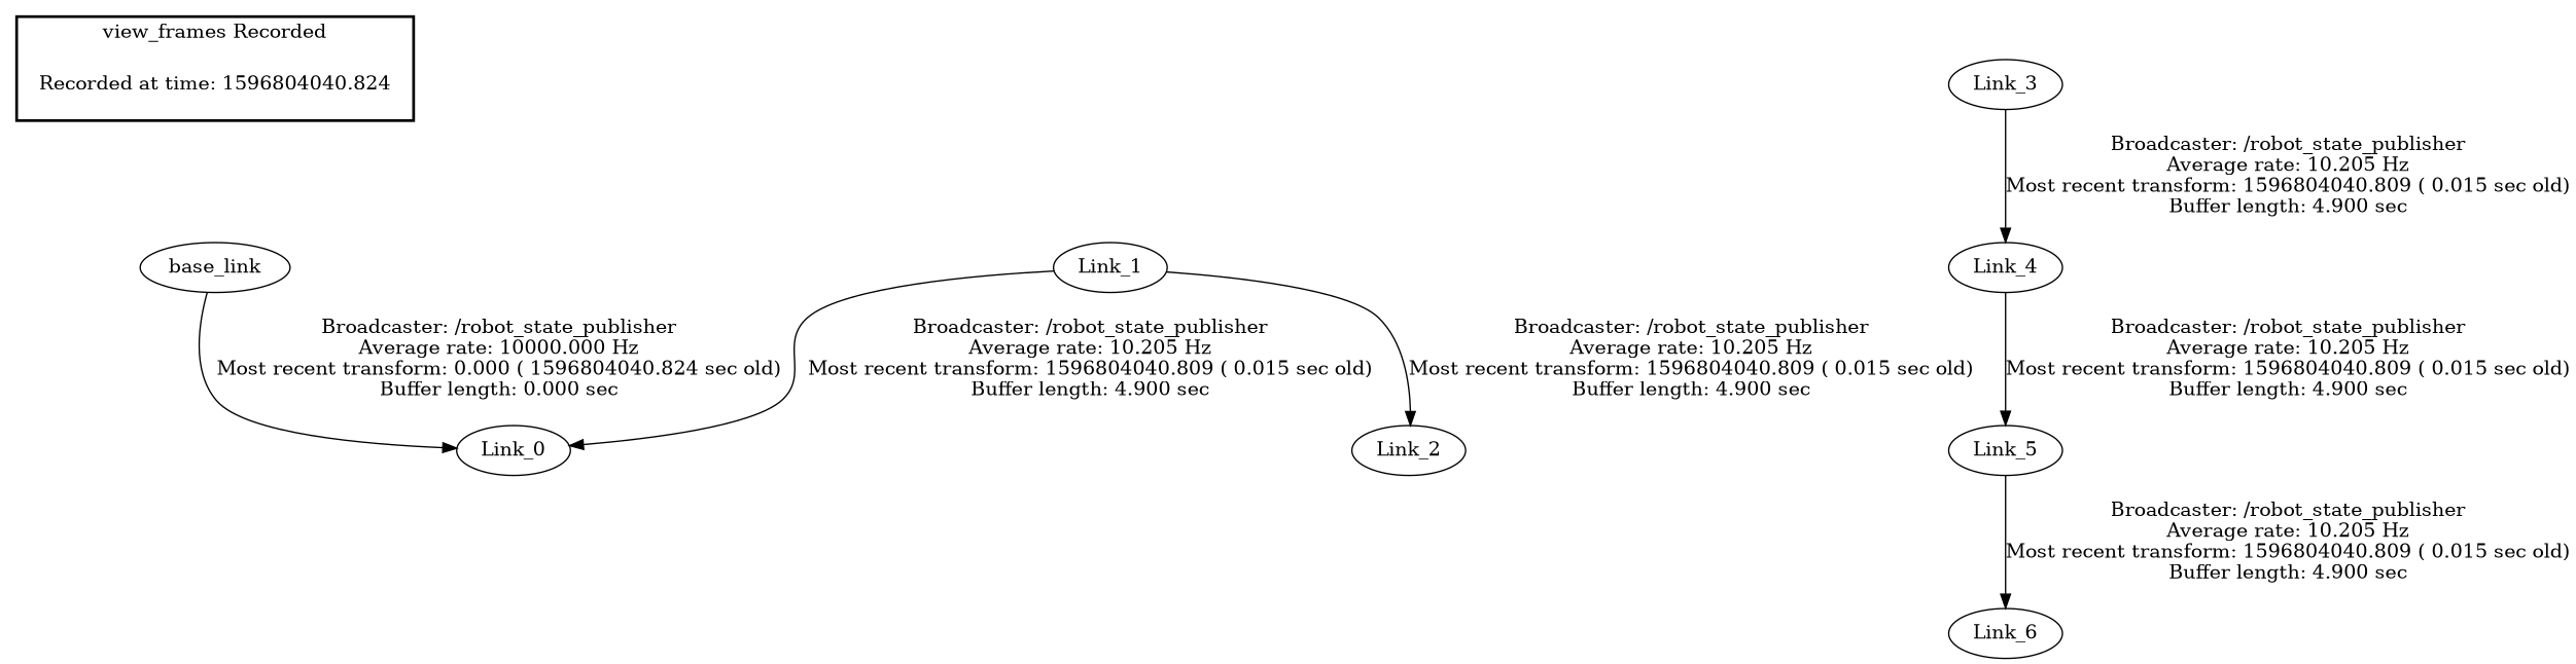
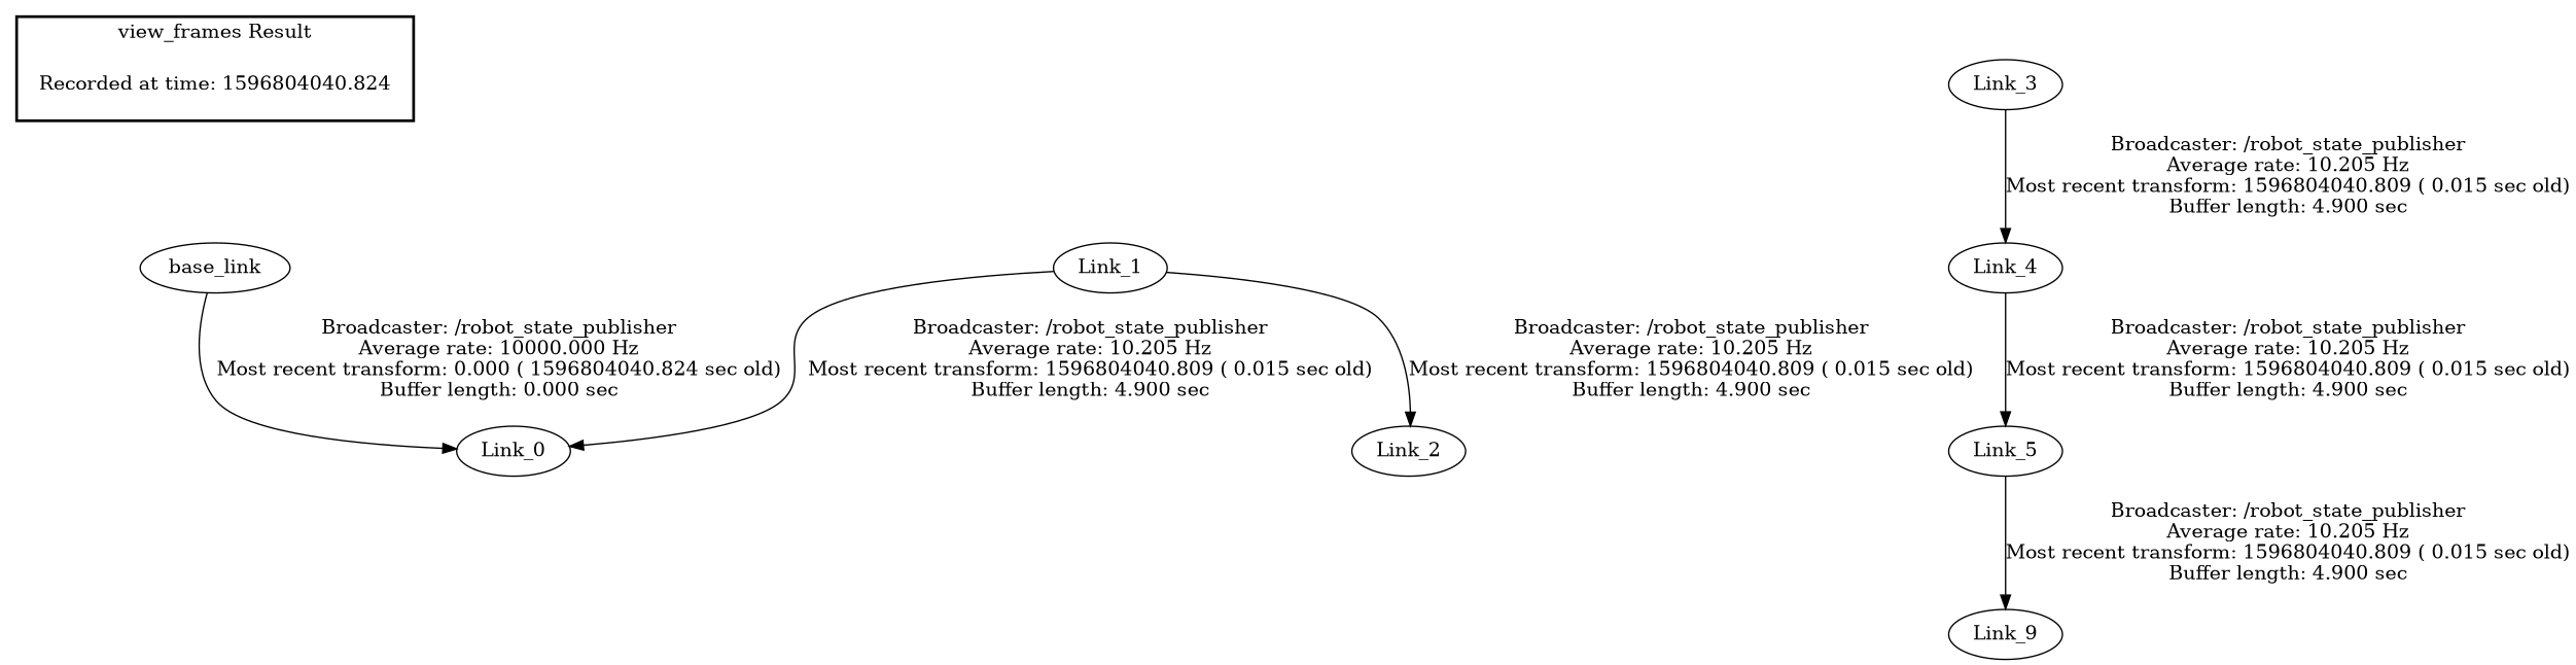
  digraph {
    "Recorded at time: 1596804040.824" [shape=plaintext]
    base_link
    Link_0
    Link_1
    Link_2
    Link_3
    Link_4
    Link_5
-   Link_6
+   Link_6 [label=Link_9]
    subgraph cluster_1 {
      color=black
-     label="view_frames Recorded"
+     label="view_frames Result"
      style=bold
      "Recorded at time: 1596804040.824"
    }
    "Recorded at time: 1596804040.824" -> base_link [style=invis]
    base_link -> Link_0 [label="Broadcaster: /robot_state_publisher\nAverage rate: 10000.000 Hz\nMost recent transform: 0.000 ( 1596804040.824 sec old)\nBuffer length: 0.000 sec\n"]
    Link_1 -> Link_0 [label="Broadcaster: /robot_state_publisher\nAverage rate: 10.205 Hz\nMost recent transform: 1596804040.809 ( 0.015 sec old)\nBuffer length: 4.900 sec\n"]
    Link_1 -> Link_2 [label="Broadcaster: /robot_state_publisher\nAverage rate: 10.205 Hz\nMost recent transform: 1596804040.809 ( 0.015 sec old)\nBuffer length: 4.900 sec\n"]
    Link_3 -> Link_4 [label="Broadcaster: /robot_state_publisher\nAverage rate: 10.205 Hz\nMost recent transform: 1596804040.809 ( 0.015 sec old)\nBuffer length: 4.900 sec\n"]
    Link_4 -> Link_5 [label="Broadcaster: /robot_state_publisher\nAverage rate: 10.205 Hz\nMost recent transform: 1596804040.809 ( 0.015 sec old)\nBuffer length: 4.900 sec\n"]
    Link_5 -> Link_6 [label="Broadcaster: /robot_state_publisher\nAverage rate: 10.205 Hz\nMost recent transform: 1596804040.809 ( 0.015 sec old)\nBuffer length: 4.900 sec\n"]
  }
